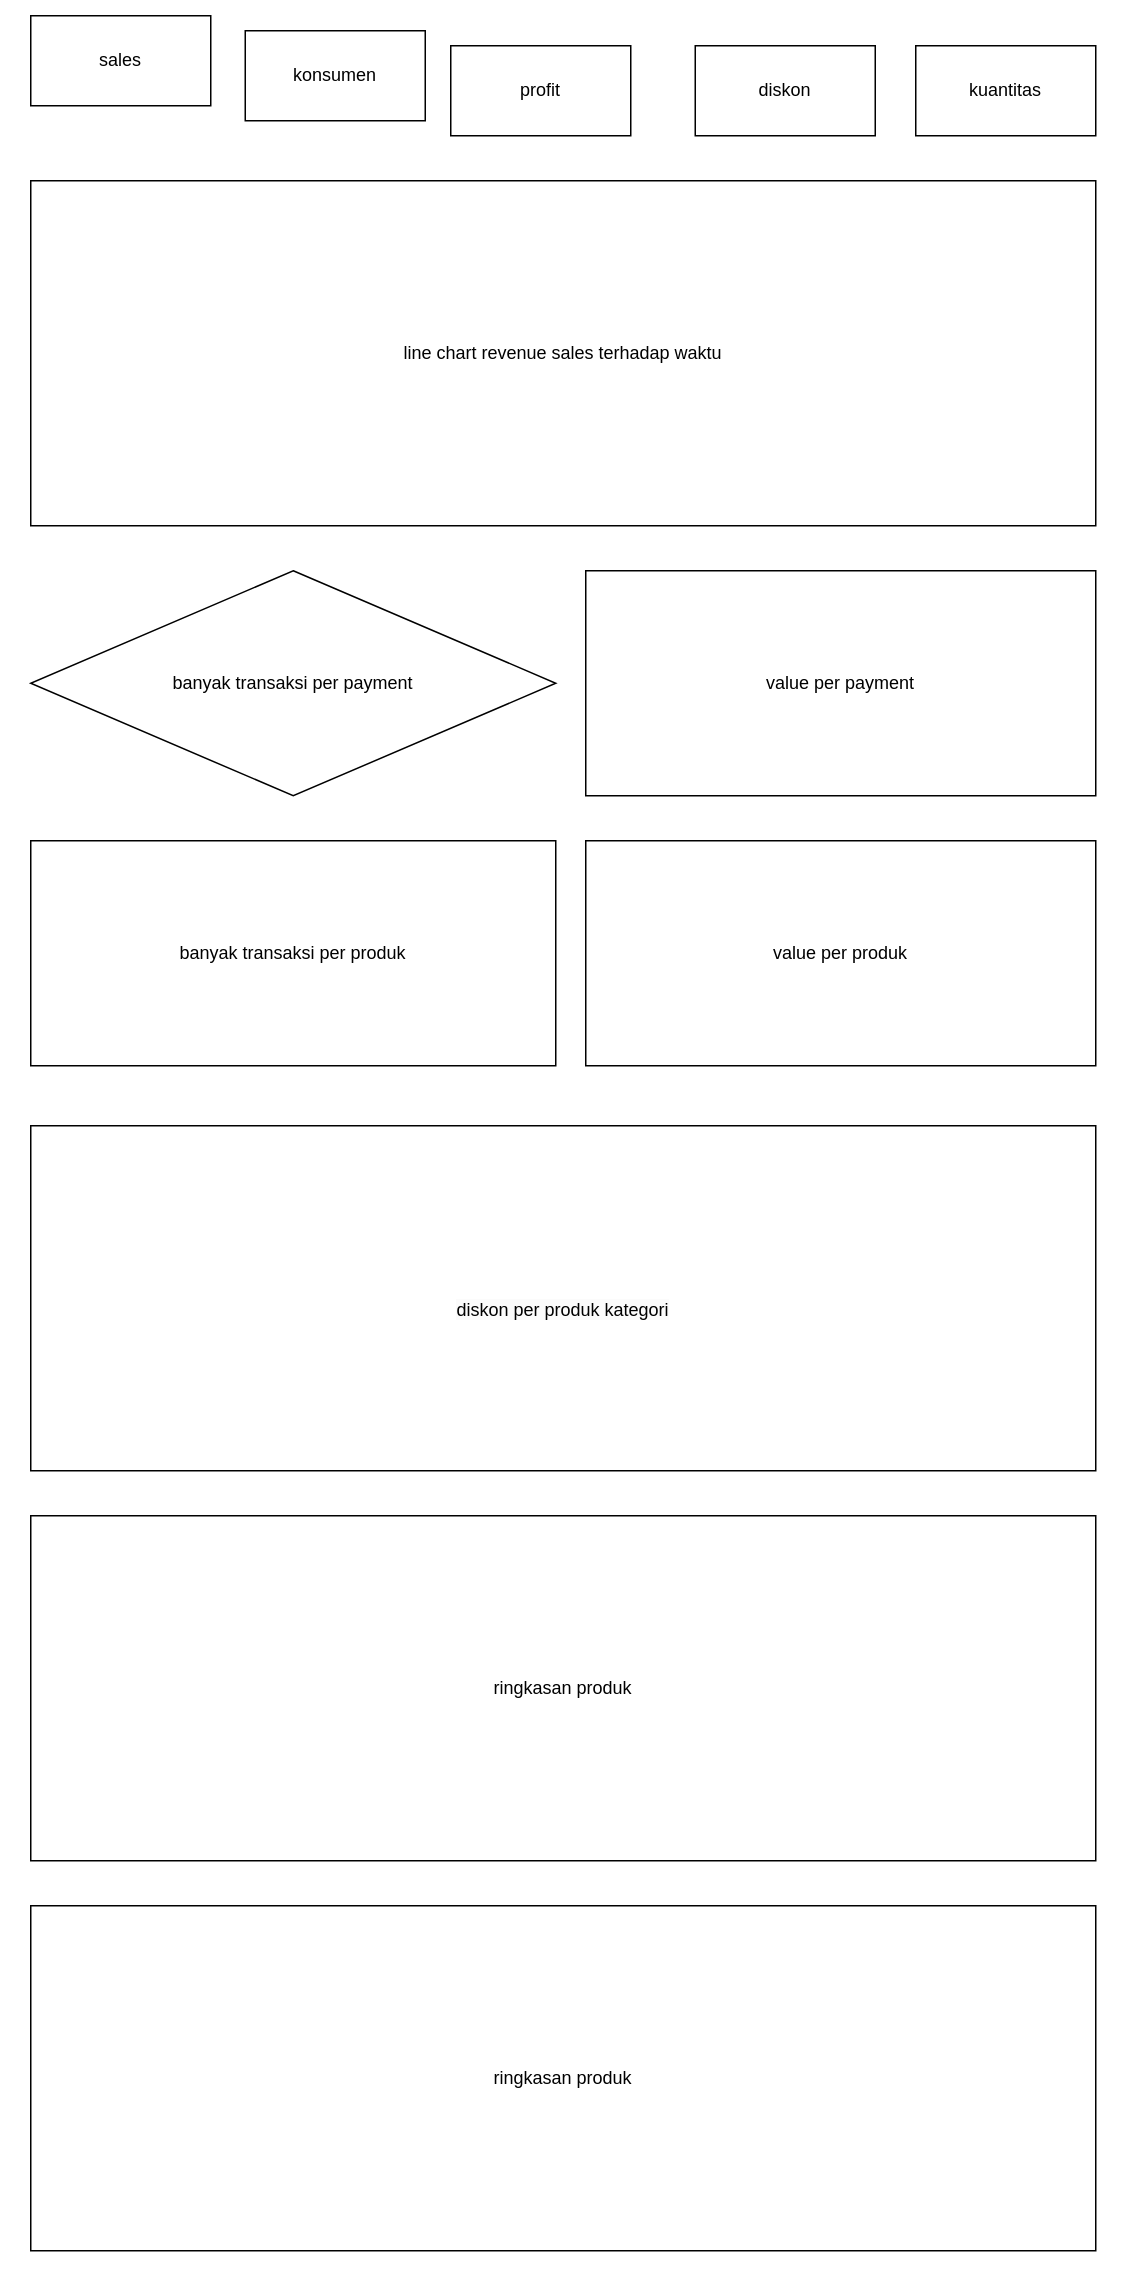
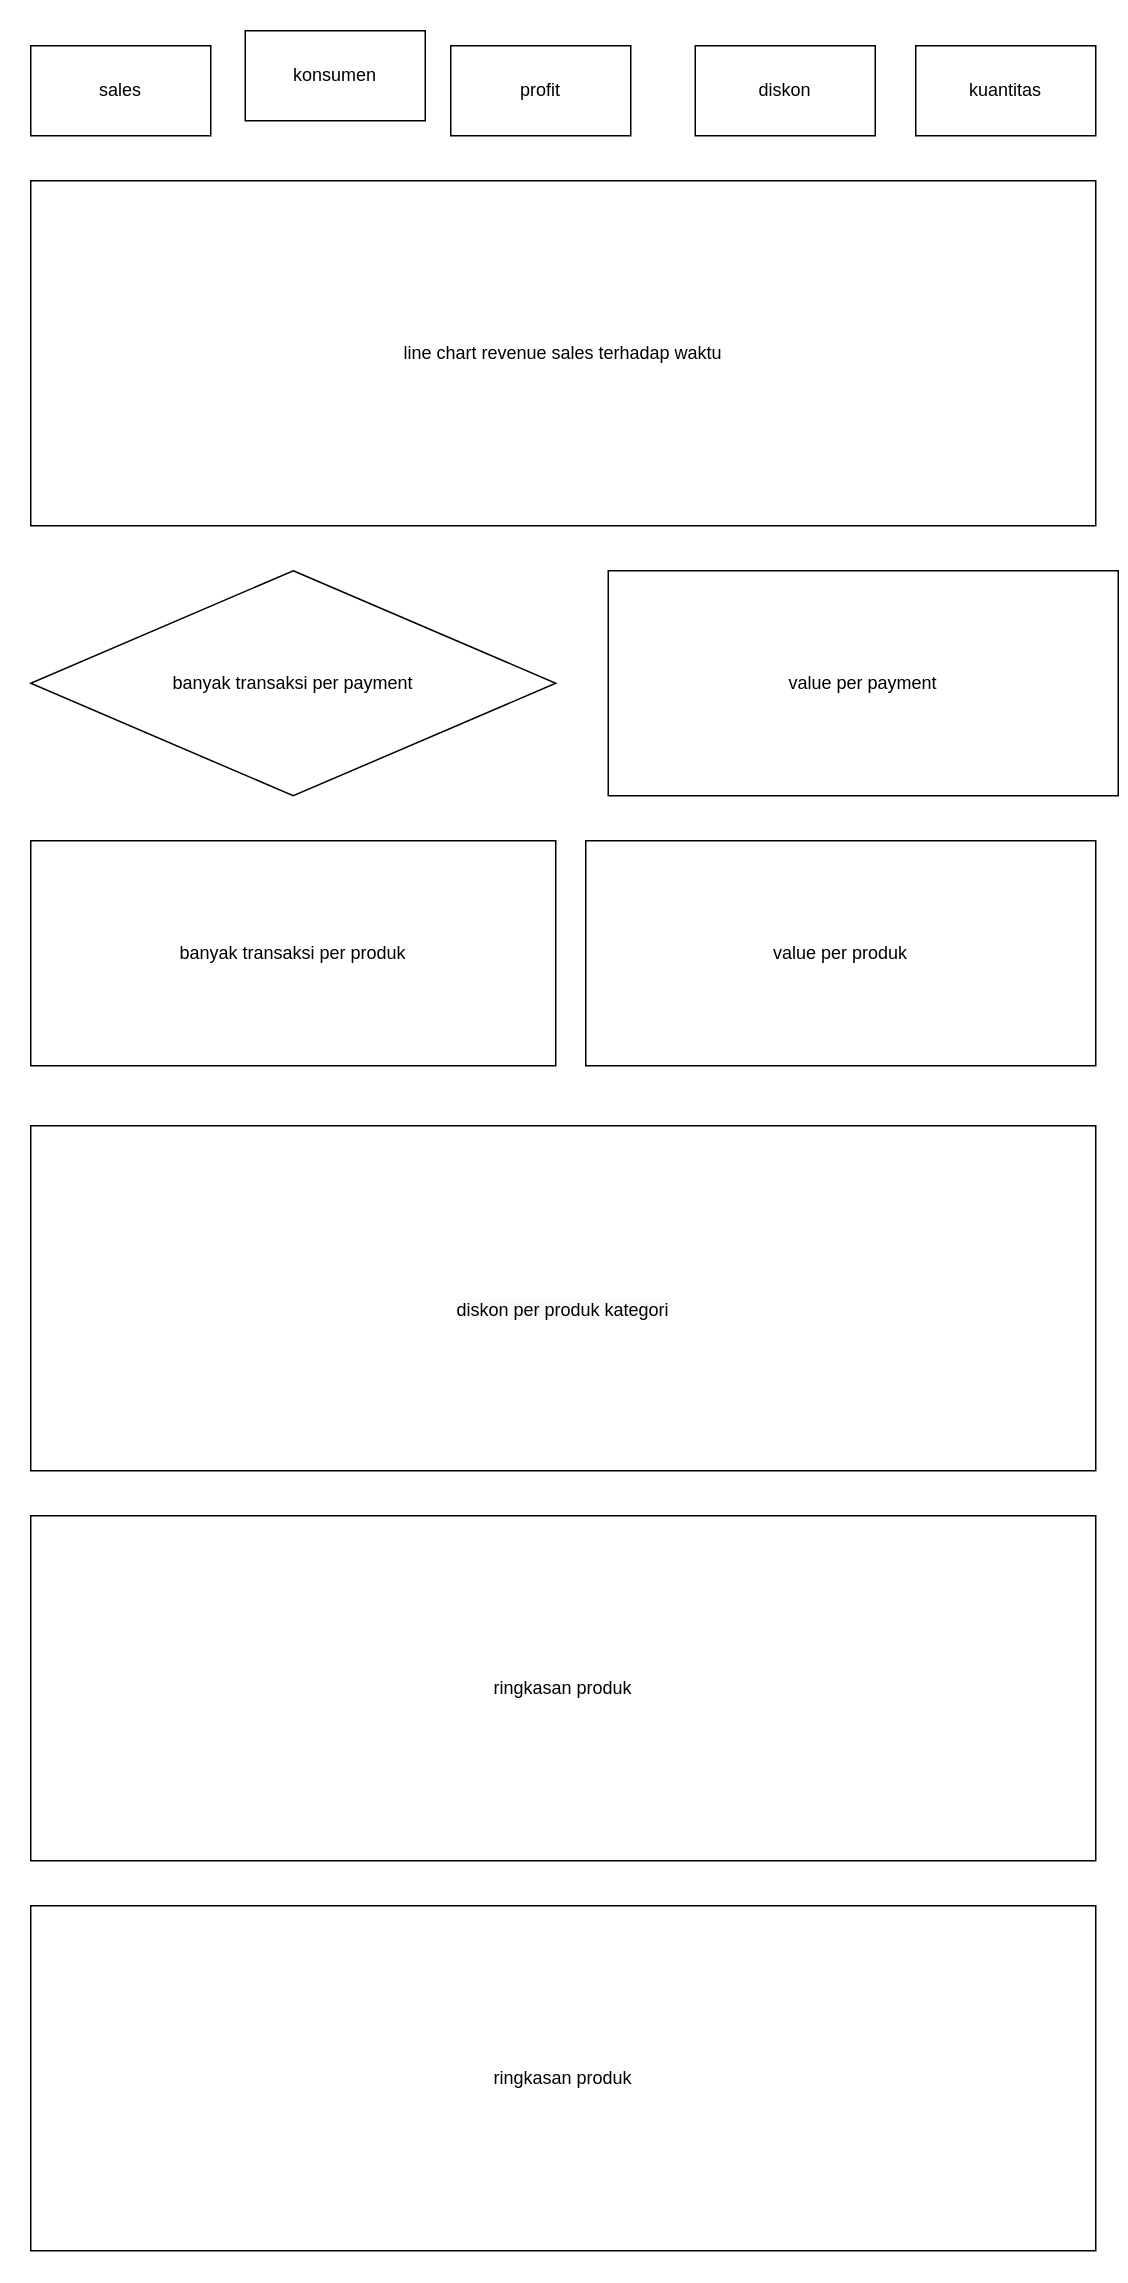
  <mxCell id="0" />
  <mxCell id="1" parent="0" />
- <mxCell id="2" value="sales" style="rounded=0;whiteSpace=wrap;html=1;" vertex="1" parent="1"><mxGeometry x="20" y="10" width="120" height="60" as="geometry" /></mxCell>
+ <mxCell id="2" value="sales" style="rounded=0;whiteSpace=wrap;html=1;" vertex="1" parent="1"><mxGeometry x="20" y="30" width="120" height="60" as="geometry" /></mxCell>
  <mxCell id="3" value="konsumen" style="rounded=0;whiteSpace=wrap;html=1;" vertex="1" parent="1"><mxGeometry x="163" y="20" width="120" height="60" as="geometry" /></mxCell>
  <mxCell id="4" value="profit" style="rounded=0;whiteSpace=wrap;html=1;" vertex="1" parent="1"><mxGeometry x="300" y="30" width="120" height="60" as="geometry" /></mxCell>
  <mxCell id="5" value="diskon" style="rounded=0;whiteSpace=wrap;html=1;" vertex="1" parent="1"><mxGeometry x="463" y="30" width="120" height="60" as="geometry" /></mxCell>
  <mxCell id="6" value="kuantitas" style="rounded=0;whiteSpace=wrap;html=1;" vertex="1" parent="1"><mxGeometry x="610" y="30" width="120" height="60" as="geometry" /></mxCell>
  <mxCell id="7" value="line chart revenue sales terhadap waktu" style="rounded=0;whiteSpace=wrap;html=1;" vertex="1" parent="1"><mxGeometry x="20" y="120" width="710" height="230" as="geometry" /></mxCell>
  <mxCell id="8" value="banyak transaksi per payment" style="rhombus;whiteSpace=wrap;html=1;" vertex="1" parent="1"><mxGeometry x="20" y="380" width="350" height="150" as="geometry" /></mxCell>
- <mxCell id="9" value="value per payment" style="rounded=0;whiteSpace=wrap;html=1;" vertex="1" parent="1"><mxGeometry x="390" y="380" width="340" height="150" as="geometry" /></mxCell>
+ <mxCell id="9" value="value per payment" style="rounded=0;whiteSpace=wrap;html=1;" vertex="1" parent="1"><mxGeometry x="405" y="380" width="340" height="150" as="geometry" /></mxCell>
  <mxCell id="10" value="banyak transaksi per produk" style="rounded=0;whiteSpace=wrap;html=1;" vertex="1" parent="1"><mxGeometry x="20" y="560" width="350" height="150" as="geometry" /></mxCell>
  <mxCell id="11" value="value per produk" style="rounded=0;whiteSpace=wrap;html=1;" vertex="1" parent="1"><mxGeometry x="390" y="560" width="340" height="150" as="geometry" /></mxCell>
  <mxCell id="12" value="&lt;br&gt;&lt;span style=&quot;color: rgb(0, 0, 0); font-family: Helvetica; font-size: 12px; font-style: normal; font-variant-ligatures: normal; font-variant-caps: normal; font-weight: 400; letter-spacing: normal; orphans: 2; text-align: center; text-indent: 0px; text-transform: none; widows: 2; word-spacing: 0px; -webkit-text-stroke-width: 0px; white-space: normal; background-color: rgb(251, 251, 251); text-decoration-thickness: initial; text-decoration-style: initial; text-decoration-color: initial; display: inline !important; float: none;&quot;&gt;diskon per produk kategori&lt;/span&gt;" style="rounded=0;whiteSpace=wrap;html=1;" vertex="1" parent="1"><mxGeometry x="20" y="750" width="710" height="230" as="geometry" /></mxCell>
  <mxCell id="13" value="ringkasan produk" style="rounded=0;whiteSpace=wrap;html=1;" vertex="1" parent="1"><mxGeometry x="20" y="1010" width="710" height="230" as="geometry" /></mxCell>
  <mxCell id="14" value="ringkasan produk" style="rounded=0;whiteSpace=wrap;html=1;" vertex="1" parent="1"><mxGeometry x="20" y="1270" width="710" height="230" as="geometry" /></mxCell>
